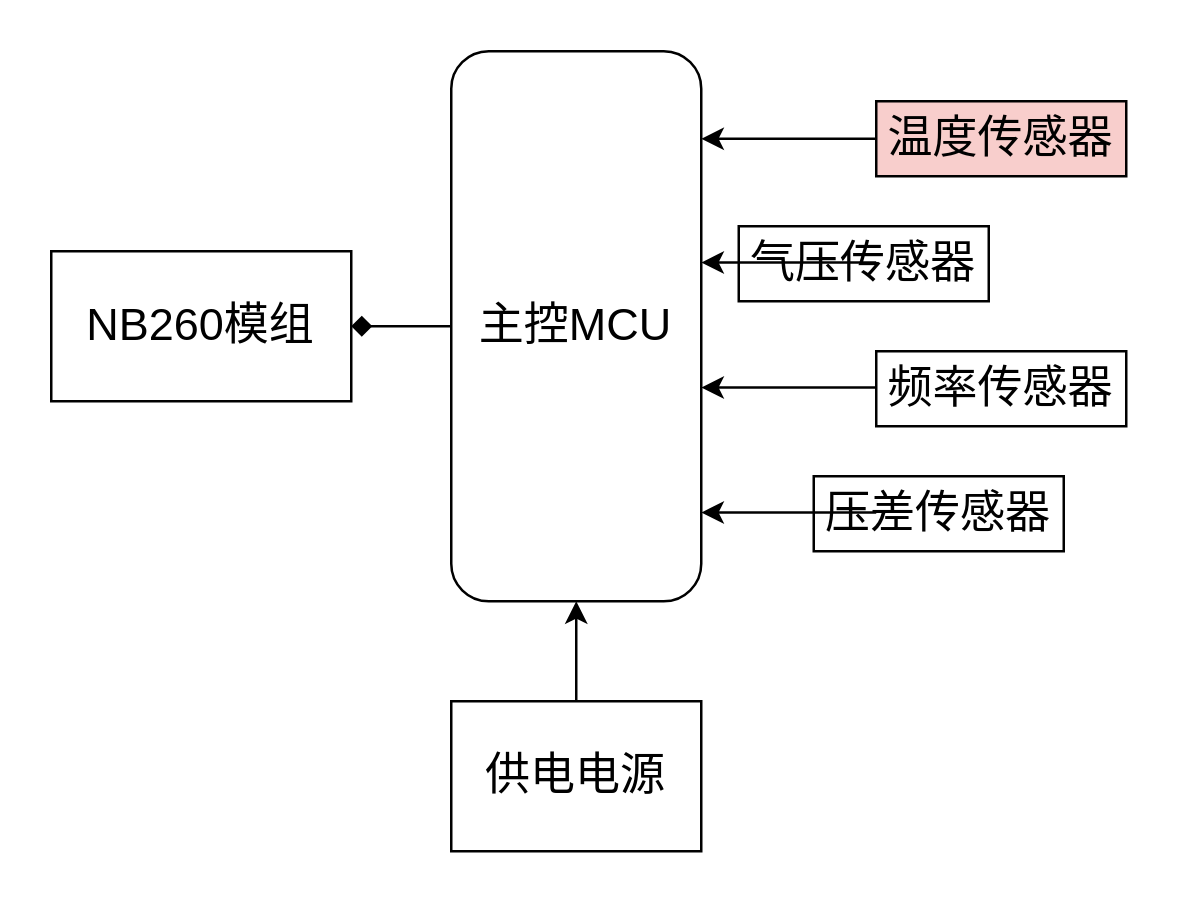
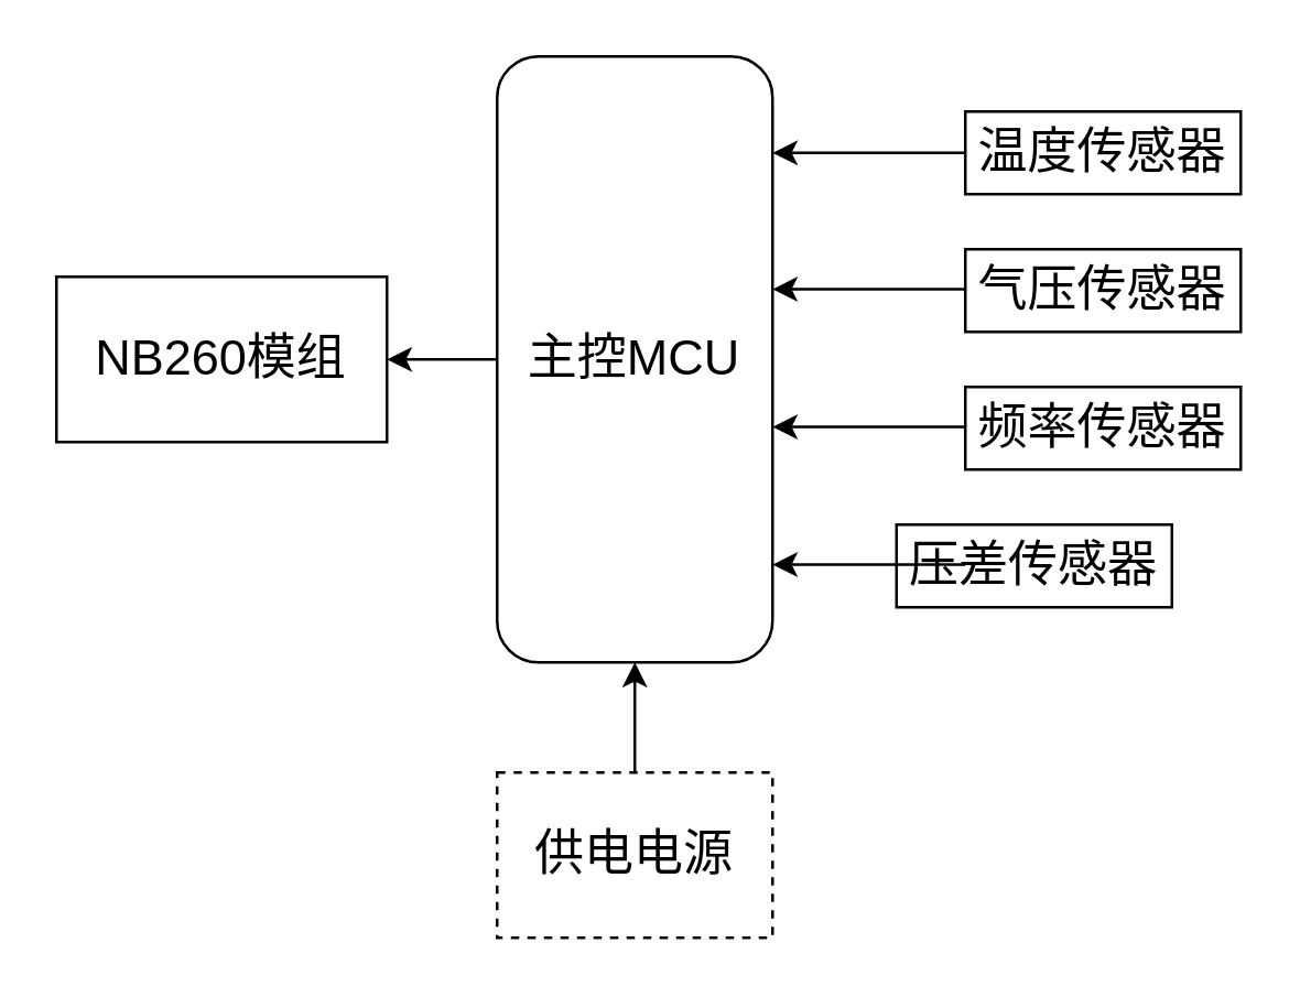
  <mxCell id="0" />
  <mxCell id="1" parent="0" />
  <mxCell id="2" value="" style="group" vertex="1" connectable="0" parent="1"><mxGeometry x="20" y="20" width="430" height="320" as="geometry" /></mxCell>
  <mxCell id="3" value="&lt;font style=&quot;font-size: 18px&quot;&gt;主控MCU&lt;/font&gt;" style="whiteSpace=wrap;html=1;rounded=1;" vertex="1" parent="2"><mxGeometry x="160" width="100" height="220" as="geometry" /></mxCell>
  <mxCell id="4" value="" style="edgeStyle=orthogonalEdgeStyle;rounded=0;orthogonalLoop=1;jettySize=auto;html=1;fontSize=18;" edge="1" parent="2" source="5" target="3"><mxGeometry relative="1" as="geometry"><Array as="points"><mxPoint x="270" y="35" /><mxPoint x="270" y="35" /></Array></mxGeometry></mxCell>
- <mxCell id="5" value="温度传感器" style="rounded=0;whiteSpace=wrap;html=1;fontSize=18;fillColor=#f8cecc;" vertex="1" parent="2"><mxGeometry x="330" y="20" width="100" height="30" as="geometry" /></mxCell>
- <mxCell id="6" value="气压传感器" style="rounded=0;whiteSpace=wrap;html=1;fontSize=18;" vertex="1" parent="2"><mxGeometry x="275" y="70" width="100" height="30" as="geometry" /></mxCell>
+ <mxCell id="5" value="温度传感器" style="rounded=0;whiteSpace=wrap;html=1;fontSize=18;" vertex="1" parent="2"><mxGeometry x="330" y="20" width="100" height="30" as="geometry" /></mxCell>
+ <mxCell id="6" value="气压传感器" style="rounded=0;whiteSpace=wrap;html=1;fontSize=18;" vertex="1" parent="2"><mxGeometry x="330" y="70" width="100" height="30" as="geometry" /></mxCell>
  <mxCell id="7" value="频率传感器" style="rounded=0;whiteSpace=wrap;html=1;fontSize=18;" vertex="1" parent="2"><mxGeometry x="330" y="120" width="100" height="30" as="geometry" /></mxCell>
  <mxCell id="8" value="压差传感器" style="rounded=0;whiteSpace=wrap;html=1;fontSize=18;" vertex="1" parent="2"><mxGeometry x="305" y="170" width="100" height="30" as="geometry" /></mxCell>
  <mxCell id="9" value="" style="edgeStyle=orthogonalEdgeStyle;rounded=0;orthogonalLoop=1;jettySize=auto;html=1;fontSize=18;" edge="1" parent="2"><mxGeometry relative="1" as="geometry"><mxPoint x="330" y="84.5" as="sourcePoint" /><mxPoint x="260" y="84.5" as="targetPoint" /><Array as="points"><mxPoint x="270" y="84.5" /><mxPoint x="270" y="84.5" /></Array></mxGeometry></mxCell>
  <mxCell id="10" value="" style="edgeStyle=orthogonalEdgeStyle;rounded=0;orthogonalLoop=1;jettySize=auto;html=1;fontSize=18;" edge="1" parent="2"><mxGeometry relative="1" as="geometry"><mxPoint x="330" y="134.5" as="sourcePoint" /><mxPoint x="260" y="134.5" as="targetPoint" /><Array as="points"><mxPoint x="270" y="134.5" /><mxPoint x="270" y="134.5" /></Array></mxGeometry></mxCell>
  <mxCell id="11" value="" style="edgeStyle=orthogonalEdgeStyle;rounded=0;orthogonalLoop=1;jettySize=auto;html=1;fontSize=18;" edge="1" parent="2"><mxGeometry relative="1" as="geometry"><mxPoint x="330" y="184.5" as="sourcePoint" /><mxPoint x="260" y="184.5" as="targetPoint" /><Array as="points"><mxPoint x="270" y="184.5" /><mxPoint x="270" y="184.5" /></Array></mxGeometry></mxCell>
  <mxCell id="12" value="NB260模组" style="rounded=0;whiteSpace=wrap;html=1;fontSize=18;" vertex="1" parent="2"><mxGeometry y="80" width="120" height="60" as="geometry" /></mxCell>
- <mxCell id="13" value="" style="edgeStyle=orthogonalEdgeStyle;rounded=0;orthogonalLoop=1;jettySize=auto;html=1;fontSize=18;endArrow=diamond;" edge="1" parent="2" source="3" target="12"><mxGeometry relative="1" as="geometry" /></mxCell>
+ <mxCell id="13" value="" style="edgeStyle=orthogonalEdgeStyle;rounded=0;orthogonalLoop=1;jettySize=auto;html=1;fontSize=18;" edge="1" parent="2" source="3" target="12"><mxGeometry relative="1" as="geometry" /></mxCell>
  <mxCell id="14" value="" style="edgeStyle=orthogonalEdgeStyle;rounded=0;orthogonalLoop=1;jettySize=auto;html=1;fontSize=18;" edge="1" parent="2" source="15" target="3"><mxGeometry relative="1" as="geometry" /></mxCell>
- <mxCell id="15" value="供电电源" style="rounded=0;whiteSpace=wrap;html=1;fontSize=18;" vertex="1" parent="2"><mxGeometry x="160" y="260" width="100" height="60" as="geometry" /></mxCell>
+ <mxCell id="15" value="供电电源" style="rounded=0;whiteSpace=wrap;html=1;fontSize=18;dashed=1;" vertex="1" parent="2"><mxGeometry x="160" y="260" width="100" height="60" as="geometry" /></mxCell>
